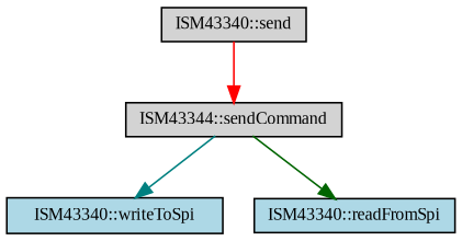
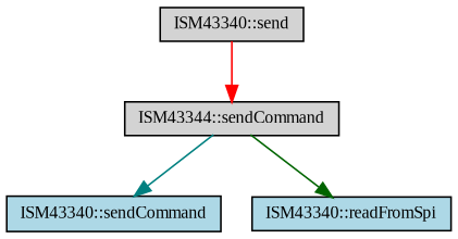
  digraph {
    fontname="Liberation Serif"
    rankdir=TB
    node [color=black fillcolor=lightgrey fontname="Liberation Serif" fontsize=10 shape=record style=filled]
    edge [fontname="Liberation Serif" fontsize=10 labelfontname=Helvetica labelfontsize=10 style=solid]
    n1 [fontcolor=black height=0.2 label="ISM43340::send" width=0.4]
    n2 [height=0.2 label="ISM43344::sendCommand" width=0.4]
-   n3 [fillcolor=lightblue height=0.2 label="ISM43340::writeToSpi" width=0.4]
+   n3 [fillcolor=lightblue height=0.2 label="ISM43340::sendCommand" width=0.4]
    n4 [fillcolor=lightblue height=0.2 label="ISM43340::readFromSpi" width=0.4]
    n1 -> n2 [color=red]
    n2 -> n3 [color=teal]
    n2 -> n4 [color=darkgreen]
  }
